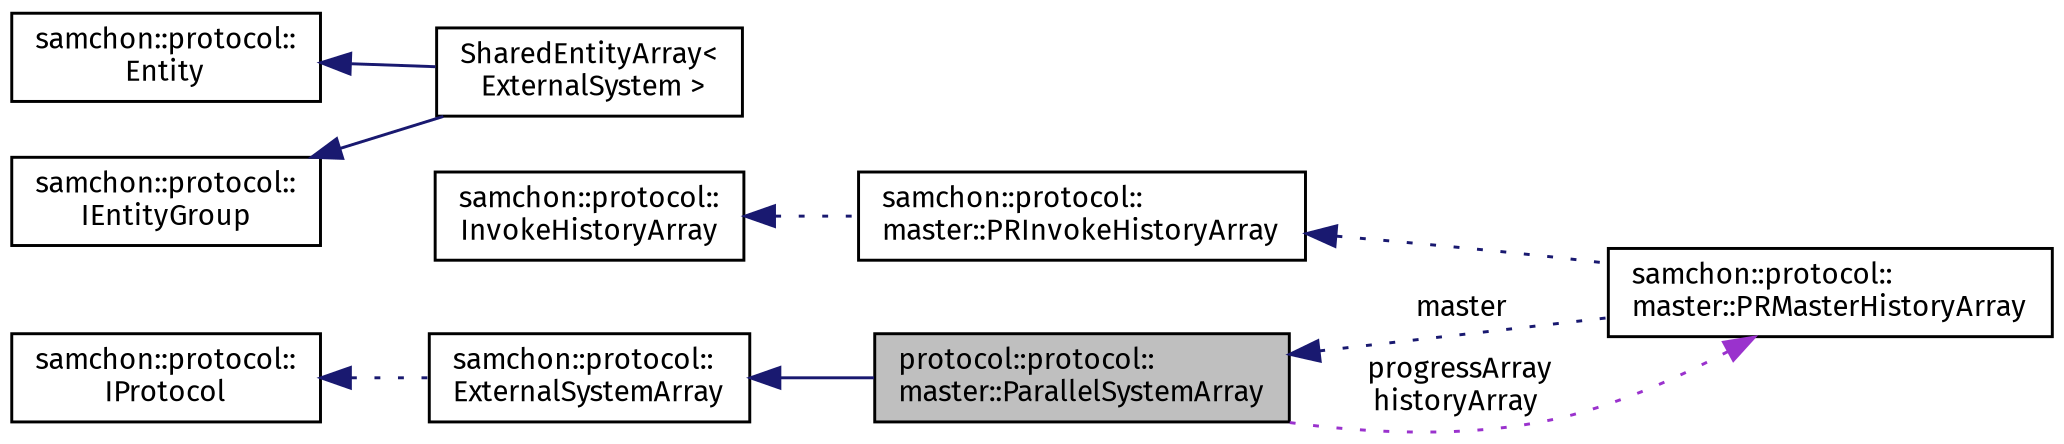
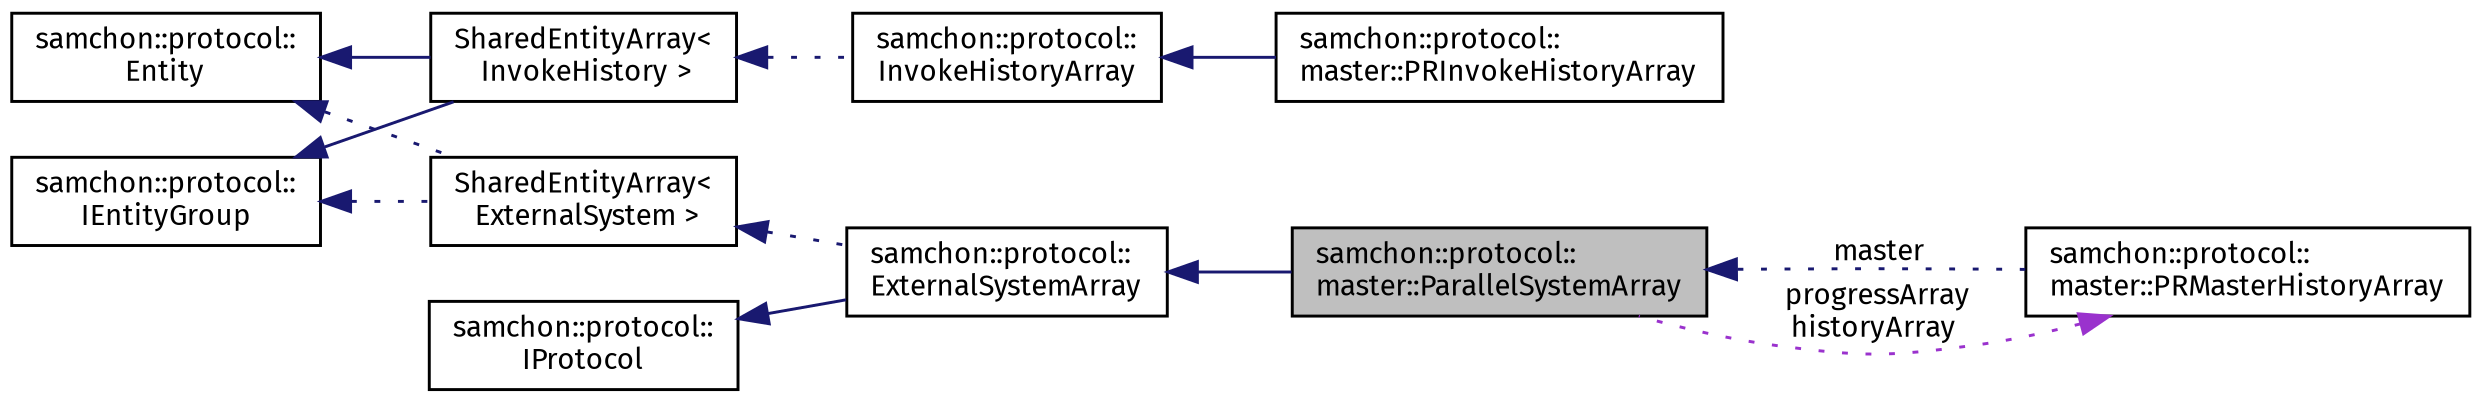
  digraph {
    fontname="Fira Sans"
    rankdir=LR
    node [color=black fillcolor=white fontname="Fira Sans" fontsize=10 shape=record style=filled]
    edge [color=midnightblue dir=back fontname="Fira Sans" fontsize=10 labelfontname=Helvetica labelfontsize=10 style=dotted]
-   n1 [fillcolor=grey75 fontcolor=black height=0.2 label="protocol::protocol::\lmaster::ParallelSystemArray" width=0.4]
+   n1 [fillcolor=grey75 fontcolor=black height=0.2 label="samchon::protocol::\lmaster::ParallelSystemArray" width=0.4]
    n2 [height=0.2 label="samchon::protocol::\lmaster::PRMasterHistoryArray" width=0.4]
    n3 [height=0.2 label="samchon::protocol::\lExternalSystemArray" width=0.4]
    n4 [height=0.2 label="SharedEntityArray\<\l ExternalSystem \>" width=0.4]
    n5 [height=0.2 label="samchon::protocol::\lEntity" width=0.4]
+   n6 [height=0.2 label="SharedEntityArray\<\l InvokeHistory \>" width=0.4]
    n7 [height=0.2 label="samchon::protocol::\lInvokeHistoryArray" width=0.4]
    n8 [height=0.2 label="samchon::protocol::\lIEntityGroup" width=0.4]
    n9 [height=0.2 label="samchon::protocol::\lIProtocol" width=0.4]
    n10 [height=0.2 label="samchon::protocol::\lmaster::PRInvokeHistoryArray" width=0.4]
    n1 -> n2 [label=" master"]
    n2 -> n1 [color=darkorchid3 label=" progressArray\nhistoryArray"]
    n3 -> n1 [style=solid]
-   n5 -> n4 [style=solid]
-   n7 -> n10
-   n8 -> n4 [style=solid]
-   n9 -> n3
-   n10 -> n2
+   n4 -> n3
+   n5 -> n4
+   n5 -> n6 [style=solid]
+   n6 -> n7
+   n7 -> n10 [style=solid]
+   n8 -> n4
+   n8 -> n6 [style=solid]
+   n9 -> n3 [style=solid]
  }
